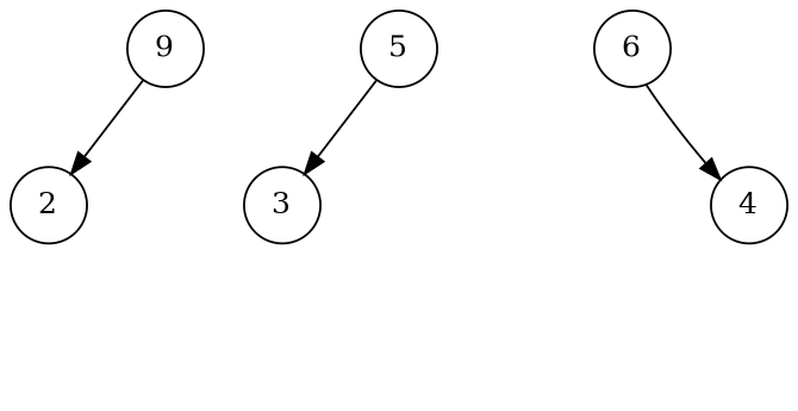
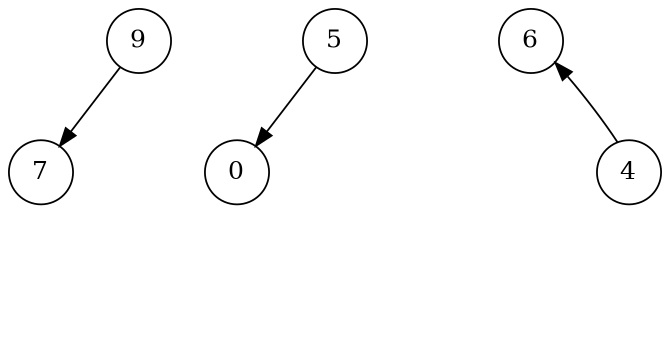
  digraph {
    node [shape=circle style=invis]
    edge [style=invis weight=10]
    n1 [label=9 style=""]
-   n2 [label=2 style=""]
+   n2 [label=7 style=""]
    n3 [label="#"]
    n4 [label="#"]
    n5 [label=5 style=""]
-   n6 [label=3 style=""]
+   n6 [label=0 style=""]
    n7 [label="#"]
    n8 [label="#"]
    n9 [label=6 style=""]
    n10 [label="#"]
    n11 [label=4 style=""]
    n12 [label="#"]
    n13 [label="#"]
    n1 -> n2 [style="" weight=""]
    n1 -> n3
    n2 -> n4
    n5 -> n6 [style="" weight=""]
    n5 -> n7
    n6 -> n12
    n9 -> n10
-   n9 -> n11 [style="" weight=""]
+   n11 -> n9 [style="" weight=""]
    n11 -> n13
  }
